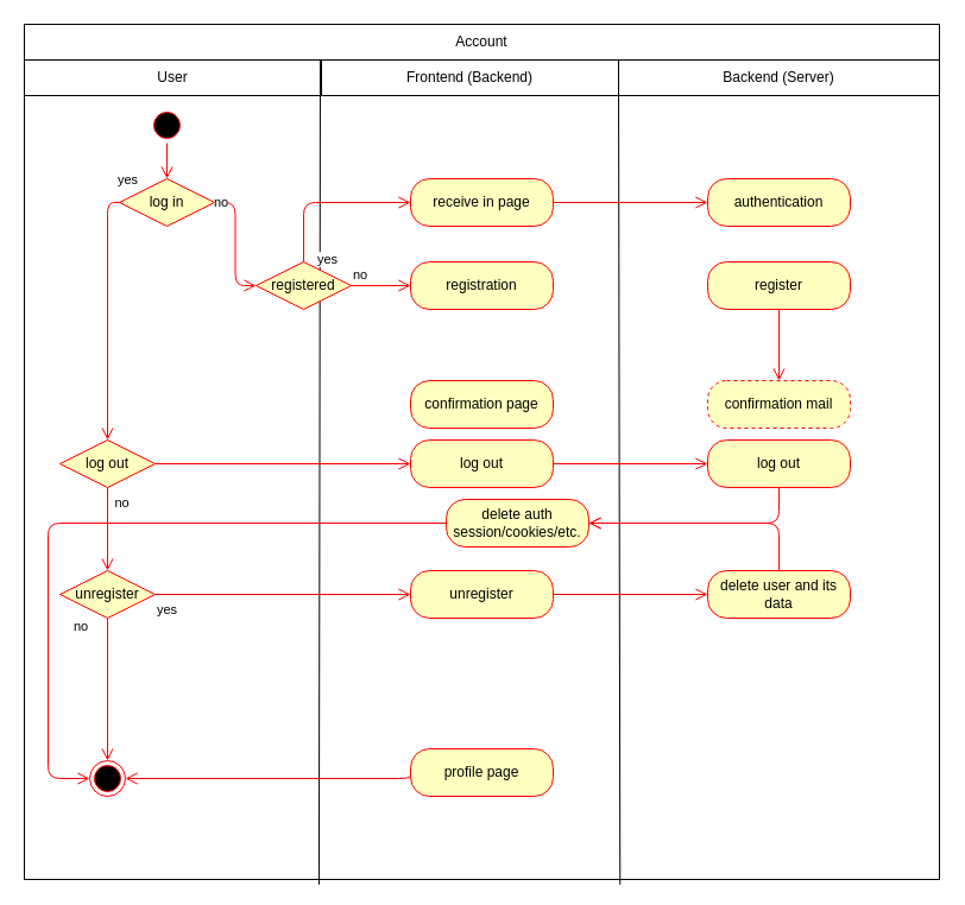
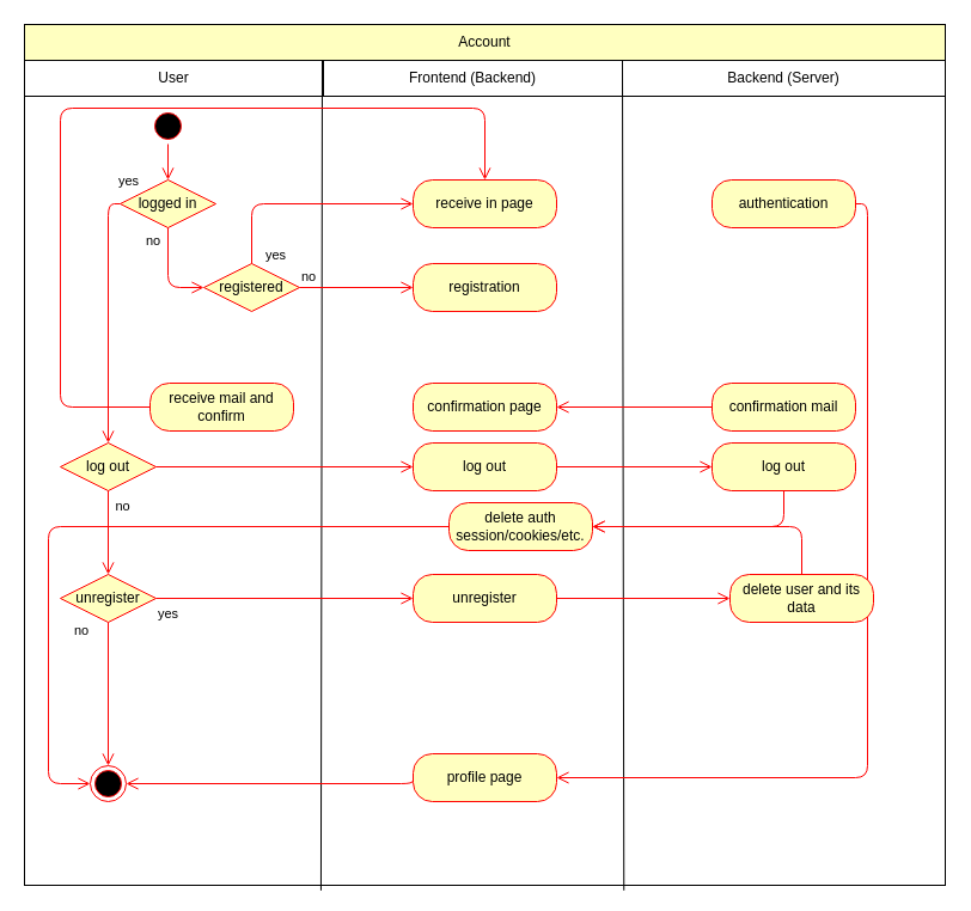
  <mxCell id="0" />
  <mxCell id="1" parent="0" />
  <mxCell id="2" value="" style="rounded=0;whiteSpace=wrap;html=1;" vertex="1" parent="1"><mxGeometry x="20" y="20" width="770" height="720" as="geometry" /></mxCell>
- <mxCell id="3" value="Account" style="rounded=0;whiteSpace=wrap;html=1;" vertex="1" parent="1"><mxGeometry x="20" y="20" width="770" height="30" as="geometry" /></mxCell>
+ <mxCell id="3" value="Account" style="rounded=0;whiteSpace=wrap;html=1;fillColor=#ffffc0;" vertex="1" parent="1"><mxGeometry x="20" y="20" width="770" height="30" as="geometry" /></mxCell>
  <mxCell id="4" value="User" style="rounded=0;whiteSpace=wrap;html=1;" vertex="1" parent="1"><mxGeometry x="20" y="50" width="250" height="30" as="geometry" /></mxCell>
  <mxCell id="5" value="Backend (Server)" style="rounded=0;whiteSpace=wrap;html=1;" vertex="1" parent="1"><mxGeometry x="520" y="50" width="270" height="30" as="geometry" /></mxCell>
  <mxCell id="6" value="Frontend (Backend)" style="rounded=0;whiteSpace=wrap;html=1;" vertex="1" parent="1"><mxGeometry x="270" y="50" width="250" height="30" as="geometry" /></mxCell>
  <mxCell id="7" value="" style="endArrow=none;html=1;exitX=0.651;exitY=1.006;exitDx=0;exitDy=0;exitPerimeter=0;" edge="1" parent="1" source="2"><mxGeometry width="50" height="50" relative="1" as="geometry"><mxPoint x="520" y="577" as="sourcePoint" /><mxPoint x="520" y="50" as="targetPoint" /></mxGeometry></mxCell>
  <mxCell id="8" value="" style="endArrow=none;html=1;exitX=0.322;exitY=1.006;exitDx=0;exitDy=0;exitPerimeter=0;" edge="1" parent="1" source="2"><mxGeometry width="50" height="50" relative="1" as="geometry"><mxPoint x="269" y="577" as="sourcePoint" /><mxPoint x="269" y="50" as="targetPoint" /></mxGeometry></mxCell>
  <mxCell id="9" value="" style="ellipse;html=1;shape=startState;fillColor=#000000;strokeColor=#ff0000;" vertex="1" parent="1"><mxGeometry x="125" y="90" width="30" height="30" as="geometry" /></mxCell>
  <mxCell id="10" value="" style="edgeStyle=orthogonalEdgeStyle;html=1;verticalAlign=bottom;endArrow=open;endSize=8;strokeColor=#ff0000;entryX=0.5;entryY=0;entryDx=0;entryDy=0;" edge="1" source="9" parent="1" target="13"><mxGeometry relative="1" as="geometry"><mxPoint x="145" y="180" as="targetPoint" /></mxGeometry></mxCell>
  <mxCell id="11" value="receive in page" style="rounded=1;whiteSpace=wrap;html=1;arcSize=40;fontColor=#000000;fillColor=#ffffc0;strokeColor=#ff0000;" vertex="1" parent="1"><mxGeometry x="345" y="150" width="120" height="40" as="geometry" /></mxCell>
- <mxCell id="12" value="" style="edgeStyle=orthogonalEdgeStyle;html=1;verticalAlign=bottom;endArrow=open;endSize=8;strokeColor=#ff0000;entryX=0;entryY=0.5;entryDx=0;entryDy=0;" edge="1" source="11" parent="1" target="16"><mxGeometry relative="1" as="geometry"><mxPoint x="145" y="280" as="targetPoint" /></mxGeometry></mxCell>
- <mxCell id="13" value="log in" style="rhombus;whiteSpace=wrap;html=1;fillColor=#ffffc0;strokeColor=#ff0000;" vertex="1" parent="1"><mxGeometry x="100" y="150" width="80" height="40" as="geometry" /></mxCell>
+ <mxCell id="13" value="logged in" style="rhombus;whiteSpace=wrap;html=1;fillColor=#ffffc0;strokeColor=#ff0000;" vertex="1" parent="1"><mxGeometry x="100" y="150" width="80" height="40" as="geometry" /></mxCell>
  <mxCell id="14" value="no" style="edgeStyle=orthogonalEdgeStyle;html=1;align=left;verticalAlign=bottom;endArrow=open;endSize=8;strokeColor=#ff0000;entryX=0;entryY=0.5;entryDx=0;entryDy=0;" edge="1" source="13" parent="1" target="20"><mxGeometry x="-0.5" y="-20" relative="1" as="geometry"><mxPoint x="280" y="170" as="targetPoint" /><mxPoint as="offset" /></mxGeometry></mxCell>
  <mxCell id="15" value="yes" style="edgeStyle=orthogonalEdgeStyle;html=1;align=left;verticalAlign=top;endArrow=open;endSize=8;strokeColor=#ff0000;exitX=0;exitY=0.5;exitDx=0;exitDy=0;" edge="1" source="13" parent="1" target="31"><mxGeometry x="-0.95" y="-22" relative="1" as="geometry"><mxPoint x="140" y="250" as="targetPoint" /><Array as="points"><mxPoint x="90" y="170" /></Array><mxPoint x="2" y="-10" as="offset" /></mxGeometry></mxCell>
  <mxCell id="16" value="authentication" style="rounded=1;whiteSpace=wrap;html=1;arcSize=40;fontColor=#000000;fillColor=#ffffc0;strokeColor=#ff0000;" vertex="1" parent="1"><mxGeometry x="595" y="150" width="120" height="40" as="geometry" /></mxCell>
+ <mxCell id="17" value="" style="edgeStyle=orthogonalEdgeStyle;html=1;verticalAlign=bottom;endArrow=open;endSize=8;strokeColor=#ff0000;entryX=1;entryY=0.5;entryDx=0;entryDy=0;exitX=1;exitY=0.5;exitDx=0;exitDy=0;" edge="1" source="16" parent="1" target="30"><mxGeometry relative="1" as="geometry"><mxPoint x="655" y="250" as="targetPoint" /></mxGeometry></mxCell>
  <mxCell id="18" value="registration" style="rounded=1;whiteSpace=wrap;html=1;arcSize=40;fontColor=#000000;fillColor=#ffffc0;strokeColor=#ff0000;" vertex="1" parent="1"><mxGeometry x="345" y="220" width="120" height="40" as="geometry" /></mxCell>
  <mxCell id="19" value="" style="ellipse;html=1;shape=endState;fillColor=#000000;strokeColor=#ff0000;" vertex="1" parent="1"><mxGeometry x="75" y="640" width="30" height="30" as="geometry" /></mxCell>
- <mxCell id="20" value="registered" style="rhombus;whiteSpace=wrap;html=1;fillColor=#ffffc0;strokeColor=#ff0000;" vertex="1" parent="1"><mxGeometry x="215" y="220" width="80" height="40" as="geometry" /></mxCell>
+ <mxCell id="20" value="registered" style="rhombus;whiteSpace=wrap;html=1;fillColor=#ffffc0;strokeColor=#ff0000;" vertex="1" parent="1"><mxGeometry x="170" y="220" width="80" height="40" as="geometry" /></mxCell>
  <mxCell id="21" value="no" style="edgeStyle=orthogonalEdgeStyle;html=1;align=left;verticalAlign=bottom;endArrow=open;endSize=8;strokeColor=#ff0000;entryX=0;entryY=0.5;entryDx=0;entryDy=0;" edge="1" source="20" parent="1" target="18"><mxGeometry x="-1" relative="1" as="geometry"><mxPoint x="345" y="240" as="targetPoint" /></mxGeometry></mxCell>
  <mxCell id="22" value="yes" style="edgeStyle=orthogonalEdgeStyle;html=1;align=left;verticalAlign=top;endArrow=open;endSize=8;strokeColor=#ff0000;exitX=0.5;exitY=0;exitDx=0;exitDy=0;entryX=0;entryY=0.5;entryDx=0;entryDy=0;" edge="1" source="20" parent="1" target="11"><mxGeometry x="-0.784" y="-10" relative="1" as="geometry"><mxPoint x="205" y="320" as="targetPoint" /><mxPoint as="offset" /></mxGeometry></mxCell>
- <mxCell id="23" value="register" style="rounded=1;whiteSpace=wrap;html=1;arcSize=40;fontColor=#000000;fillColor=#ffffc0;strokeColor=#ff0000;" vertex="1" parent="1"><mxGeometry x="595" y="220" width="120" height="40" as="geometry" /></mxCell>
- <mxCell id="24" value="" style="edgeStyle=orthogonalEdgeStyle;html=1;verticalAlign=bottom;endArrow=open;endSize=8;strokeColor=#ff0000;entryX=0.5;entryY=0;entryDx=0;entryDy=0;" edge="1" source="23" parent="1" target="25"><mxGeometry relative="1" as="geometry"><mxPoint x="655" y="320" as="targetPoint" /></mxGeometry></mxCell>
- <mxCell id="25" value="confirmation mail" style="rounded=1;whiteSpace=wrap;html=1;arcSize=40;fontColor=#000000;fillColor=#ffffc0;strokeColor=#ff0000;dashed=1;" vertex="1" parent="1"><mxGeometry x="595" y="320" width="120" height="40" as="geometry" /></mxCell>
+ <mxCell id="25" value="confirmation mail" style="rounded=1;whiteSpace=wrap;html=1;arcSize=40;fontColor=#000000;fillColor=#ffffc0;strokeColor=#ff0000;" vertex="1" parent="1"><mxGeometry x="595" y="320" width="120" height="40" as="geometry" /></mxCell>
+ <mxCell id="26" value="" style="edgeStyle=orthogonalEdgeStyle;html=1;verticalAlign=bottom;endArrow=open;endSize=8;strokeColor=#ff0000;exitX=0;exitY=0.5;exitDx=0;exitDy=0;entryX=1;entryY=0.5;entryDx=0;entryDy=0;" edge="1" source="25" parent="1" target="27"><mxGeometry relative="1" as="geometry"><mxPoint x="655" y="420" as="targetPoint" /></mxGeometry></mxCell>
  <mxCell id="27" value="confirmation page" style="rounded=1;whiteSpace=wrap;html=1;arcSize=40;fontColor=#000000;fillColor=#ffffc0;strokeColor=#ff0000;" vertex="1" parent="1"><mxGeometry x="345" y="320" width="120" height="40" as="geometry" /></mxCell>
+ <mxCell id="28" value="receive mail and confirm" style="rounded=1;whiteSpace=wrap;html=1;arcSize=40;fontColor=#000000;fillColor=#ffffc0;strokeColor=#ff0000;" vertex="1" parent="1"><mxGeometry x="125" y="320" width="120" height="40" as="geometry" /></mxCell>
+ <mxCell id="29" value="" style="edgeStyle=orthogonalEdgeStyle;html=1;verticalAlign=bottom;endArrow=open;endSize=8;strokeColor=#ff0000;entryX=0.5;entryY=0;entryDx=0;entryDy=0;exitX=0;exitY=0.5;exitDx=0;exitDy=0;" edge="1" source="28" parent="1" target="11"><mxGeometry relative="1" as="geometry"><mxPoint x="180" y="420" as="targetPoint" /><Array as="points"><mxPoint x="50" y="340" /><mxPoint x="50" y="90" /><mxPoint x="405" y="90" /></Array></mxGeometry></mxCell>
  <mxCell id="30" value="profile page" style="rounded=1;whiteSpace=wrap;html=1;arcSize=40;fontColor=#000000;fillColor=#ffffc0;strokeColor=#ff0000;" vertex="1" parent="1"><mxGeometry x="345" y="630" width="120" height="40" as="geometry" /></mxCell>
  <mxCell id="31" value="log out" style="rhombus;whiteSpace=wrap;html=1;fillColor=#ffffc0;strokeColor=#ff0000;" vertex="1" parent="1"><mxGeometry x="50" y="370" width="80" height="40" as="geometry" /></mxCell>
  <mxCell id="32" value="log out" style="rounded=1;whiteSpace=wrap;html=1;arcSize=40;fontColor=#000000;fillColor=#ffffc0;strokeColor=#ff0000;" vertex="1" parent="1"><mxGeometry x="345" y="370" width="120" height="40" as="geometry" /></mxCell>
  <mxCell id="33" value="" style="edgeStyle=orthogonalEdgeStyle;html=1;verticalAlign=bottom;endArrow=open;endSize=8;strokeColor=#ff0000;exitX=1;exitY=0.5;exitDx=0;exitDy=0;entryX=0;entryY=0.5;entryDx=0;entryDy=0;" edge="1" source="31" parent="1" target="32"><mxGeometry relative="1" as="geometry"><mxPoint x="410" y="540" as="targetPoint" /></mxGeometry></mxCell>
  <mxCell id="34" value="" style="edgeStyle=orthogonalEdgeStyle;html=1;verticalAlign=bottom;endArrow=open;endSize=8;strokeColor=#ff0000;exitX=1;exitY=0.5;exitDx=0;exitDy=0;" edge="1" parent="1" source="32" target="35"><mxGeometry relative="1" as="geometry"><mxPoint x="705" y="389" as="targetPoint" /><mxPoint x="485" y="389" as="sourcePoint" /></mxGeometry></mxCell>
  <mxCell id="35" value="log out" style="rounded=1;whiteSpace=wrap;html=1;arcSize=40;fontColor=#000000;fillColor=#ffffc0;strokeColor=#ff0000;" vertex="1" parent="1"><mxGeometry x="595" y="370" width="120" height="40" as="geometry" /></mxCell>
  <mxCell id="36" value="delete auth session/cookies/etc." style="rounded=1;whiteSpace=wrap;html=1;arcSize=40;fontColor=#000000;fillColor=#ffffc0;strokeColor=#ff0000;" vertex="1" parent="1"><mxGeometry x="375" y="420" width="120" height="40" as="geometry" /></mxCell>
  <mxCell id="37" value="" style="edgeStyle=orthogonalEdgeStyle;html=1;verticalAlign=bottom;endArrow=open;endSize=8;strokeColor=#ff0000;entryX=0;entryY=0.5;entryDx=0;entryDy=0;exitX=0;exitY=0.5;exitDx=0;exitDy=0;" edge="1" source="36" parent="1" target="19"><mxGeometry relative="1" as="geometry"><mxPoint x="410" y="520" as="targetPoint" /><Array as="points"><mxPoint x="40" y="440" /><mxPoint x="40" y="655" /></Array></mxGeometry></mxCell>
  <mxCell id="38" value="" style="edgeStyle=orthogonalEdgeStyle;html=1;verticalAlign=bottom;endArrow=open;endSize=8;strokeColor=#ff0000;exitX=0.5;exitY=1;exitDx=0;exitDy=0;entryX=1;entryY=0.5;entryDx=0;entryDy=0;" edge="1" parent="1" source="35" target="36"><mxGeometry relative="1" as="geometry"><mxPoint x="475" y="350" as="targetPoint" /><mxPoint x="605" y="350" as="sourcePoint" /></mxGeometry></mxCell>
  <mxCell id="39" value="unregister" style="rhombus;whiteSpace=wrap;html=1;fillColor=#ffffc0;strokeColor=#ff0000;" vertex="1" parent="1"><mxGeometry x="50" y="480" width="80" height="40" as="geometry" /></mxCell>
  <mxCell id="40" value="no" style="edgeStyle=orthogonalEdgeStyle;html=1;align=left;verticalAlign=bottom;endArrow=open;endSize=8;strokeColor=#ff0000;exitX=0.5;exitY=1;exitDx=0;exitDy=0;entryX=0.5;entryY=0;entryDx=0;entryDy=0;" edge="1" source="39" parent="1" target="19"><mxGeometry x="-0.733" y="-30" relative="1" as="geometry"><mxPoint x="340" y="640" as="targetPoint" /><mxPoint as="offset" /></mxGeometry></mxCell>
  <mxCell id="41" value="yes" style="edgeStyle=orthogonalEdgeStyle;html=1;align=left;verticalAlign=top;endArrow=open;endSize=8;strokeColor=#ff0000;entryX=0;entryY=0.5;entryDx=0;entryDy=0;" edge="1" source="39" parent="1" target="43"><mxGeometry x="-1" relative="1" as="geometry"><mxPoint x="200" y="720" as="targetPoint" /></mxGeometry></mxCell>
  <mxCell id="42" value="no" style="edgeStyle=orthogonalEdgeStyle;html=1;verticalAlign=bottom;endArrow=open;endSize=8;strokeColor=#ff0000;exitX=0.5;exitY=1;exitDx=0;exitDy=0;" edge="1" parent="1" source="31" target="39"><mxGeometry x="-0.565" y="32" relative="1" as="geometry"><mxPoint x="360" y="400" as="targetPoint" /><mxPoint x="140" y="400" as="sourcePoint" /><mxPoint x="-20" y="7" as="offset" /></mxGeometry></mxCell>
  <mxCell id="43" value="unregister" style="rounded=1;whiteSpace=wrap;html=1;arcSize=40;fontColor=#000000;fillColor=#ffffc0;strokeColor=#ff0000;" vertex="1" parent="1"><mxGeometry x="345" y="480" width="120" height="40" as="geometry" /></mxCell>
  <mxCell id="44" value="" style="edgeStyle=orthogonalEdgeStyle;html=1;verticalAlign=bottom;endArrow=open;endSize=8;strokeColor=#ff0000;exitX=1;exitY=0.5;exitDx=0;exitDy=0;entryX=0;entryY=0.5;entryDx=0;entryDy=0;" edge="1" source="43" parent="1" target="46"><mxGeometry relative="1" as="geometry"><mxPoint x="405" y="640" as="targetPoint" /></mxGeometry></mxCell>
  <mxCell id="45" value="" style="edgeStyle=orthogonalEdgeStyle;html=1;verticalAlign=bottom;endArrow=open;endSize=8;strokeColor=#ff0000;exitX=0;exitY=0.5;exitDx=0;exitDy=0;entryX=1;entryY=0.5;entryDx=0;entryDy=0;" edge="1" parent="1" source="30" target="19"><mxGeometry relative="1" as="geometry"><mxPoint x="355" y="400" as="targetPoint" /><mxPoint x="140" y="400" as="sourcePoint" /><Array as="points"><mxPoint x="345" y="655" /></Array></mxGeometry></mxCell>
- <mxCell id="46" value="delete user and its data" style="rounded=1;whiteSpace=wrap;html=1;arcSize=40;fontColor=#000000;fillColor=#ffffc0;strokeColor=#ff0000;" vertex="1" parent="1"><mxGeometry x="595" y="480" width="120" height="40" as="geometry" /></mxCell>
+ <mxCell id="46" value="delete user and its data" style="rounded=1;whiteSpace=wrap;html=1;arcSize=40;fontColor=#000000;fillColor=#ffffc0;strokeColor=#ff0000;" vertex="1" parent="1"><mxGeometry x="610" y="480" width="120" height="40" as="geometry" /></mxCell>
  <mxCell id="47" value="" style="edgeStyle=orthogonalEdgeStyle;html=1;verticalAlign=bottom;endArrow=open;endSize=8;strokeColor=#ff0000;entryX=1;entryY=0.5;entryDx=0;entryDy=0;exitX=0.5;exitY=0;exitDx=0;exitDy=0;" edge="1" source="46" parent="1" target="36"><mxGeometry relative="1" as="geometry"><mxPoint x="653" y="650" as="targetPoint" /></mxGeometry></mxCell>
